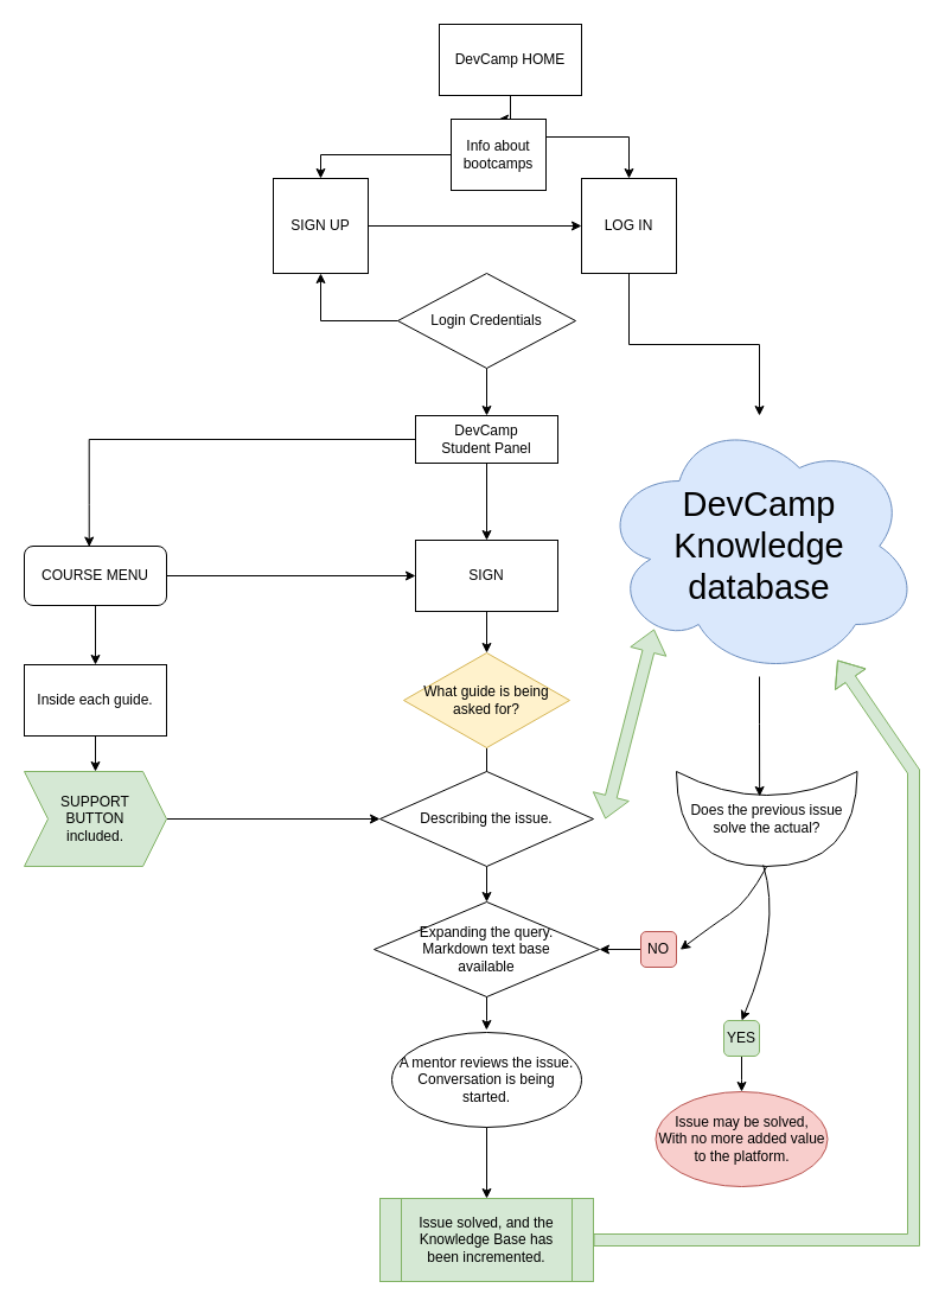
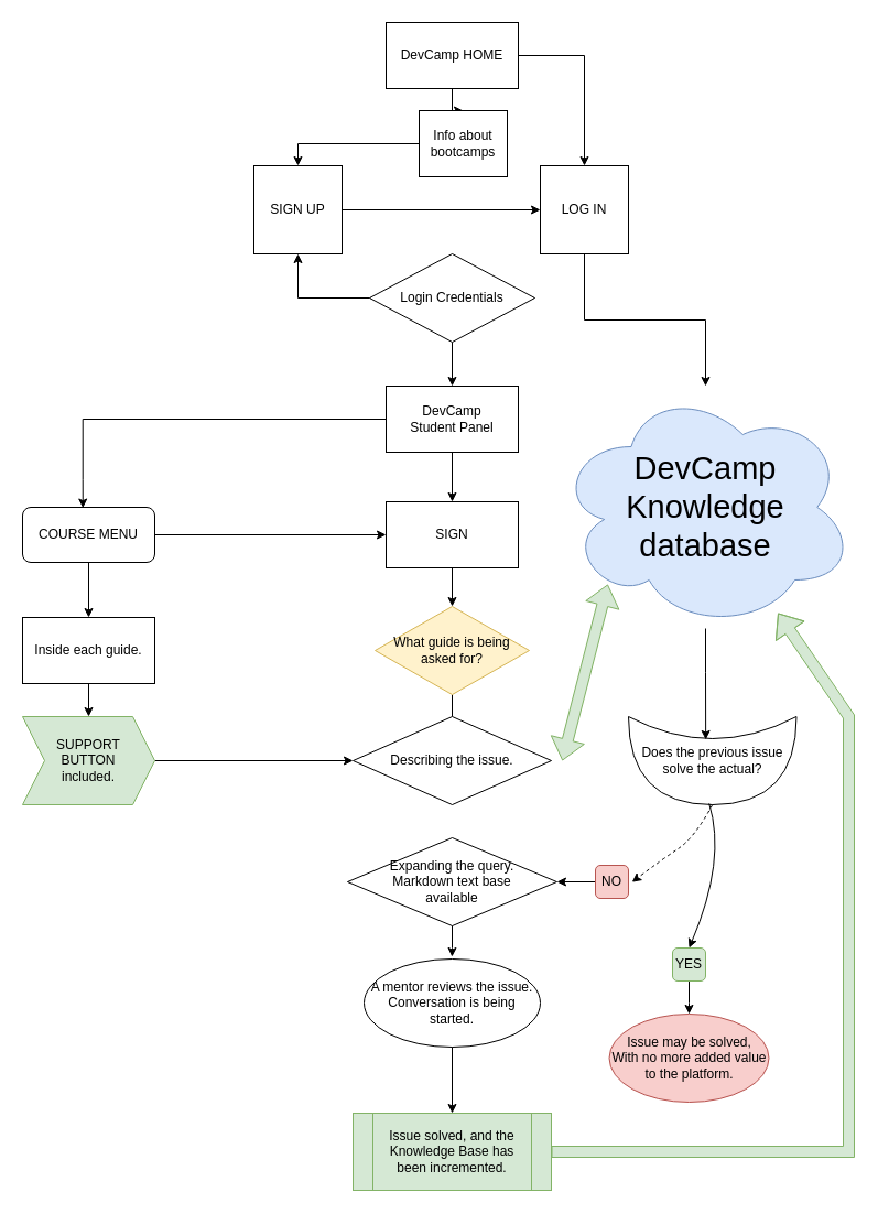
  <mxCell id="0" />
  <mxCell id="1" parent="0" />
  <mxCell id="2" style="edgeStyle=orthogonalEdgeStyle;rounded=0;orthogonalLoop=1;jettySize=auto;html=1;entryX=0.5;entryY=0;entryDx=0;entryDy=0;" edge="1" parent="1" source="4" target="20"><mxGeometry relative="1" as="geometry" /></mxCell>
  <mxCell id="3" style="edgeStyle=orthogonalEdgeStyle;rounded=0;orthogonalLoop=1;jettySize=auto;html=1;entryX=0.5;entryY=0;entryDx=0;entryDy=0;" edge="1" parent="1" source="4" target="8"><mxGeometry relative="1" as="geometry" /></mxCell>
- <mxCell id="4" value="DevCamp HOME" style="rounded=0;whiteSpace=wrap;html=1;" vertex="1" parent="1"><mxGeometry x="370" y="20" width="120" height="60" as="geometry" /></mxCell>
+ <mxCell id="4" value="DevCamp HOME" style="rounded=0;whiteSpace=wrap;html=1;" vertex="1" parent="1"><mxGeometry x="350" y="20" width="120" height="60" as="geometry" /></mxCell>
  <mxCell id="5" style="edgeStyle=orthogonalEdgeStyle;rounded=0;orthogonalLoop=1;jettySize=auto;html=1;entryX=0;entryY=0.5;entryDx=0;entryDy=0;" edge="1" parent="1" source="6" target="8"><mxGeometry relative="1" as="geometry"><mxPoint x="480" y="190" as="targetPoint" /></mxGeometry></mxCell>
  <mxCell id="6" value="SIGN UP" style="whiteSpace=wrap;html=1;aspect=fixed;" vertex="1" parent="1"><mxGeometry x="230" y="150" width="80" height="80" as="geometry" /></mxCell>
  <mxCell id="7" style="edgeStyle=orthogonalEdgeStyle;rounded=0;orthogonalLoop=1;jettySize=auto;html=1;exitX=0.5;exitY=1;exitDx=0;exitDy=0;" edge="1" parent="1" source="8" target="24"><mxGeometry relative="1" as="geometry" /></mxCell>
  <mxCell id="8" value="LOG IN" style="whiteSpace=wrap;html=1;aspect=fixed;" vertex="1" parent="1"><mxGeometry x="490" y="150" width="80" height="80" as="geometry" /></mxCell>
  <mxCell id="9" style="edgeStyle=orthogonalEdgeStyle;rounded=0;orthogonalLoop=1;jettySize=auto;html=1;exitX=0;exitY=0.5;exitDx=0;exitDy=0;entryX=0.5;entryY=1;entryDx=0;entryDy=0;" edge="1" parent="1" source="11" target="6"><mxGeometry relative="1" as="geometry" /></mxCell>
  <mxCell id="10" style="edgeStyle=orthogonalEdgeStyle;rounded=0;orthogonalLoop=1;jettySize=auto;html=1;exitX=0.5;exitY=1;exitDx=0;exitDy=0;entryX=0.5;entryY=0;entryDx=0;entryDy=0;" edge="1" parent="1" source="11" target="13"><mxGeometry relative="1" as="geometry" /></mxCell>
  <mxCell id="11" value="&lt;div&gt;Login Credentials&lt;/div&gt;" style="rhombus;whiteSpace=wrap;html=1;" vertex="1" parent="1"><mxGeometry x="335" y="230" width="150" height="80" as="geometry" /></mxCell>
  <mxCell id="12" style="edgeStyle=orthogonalEdgeStyle;rounded=0;orthogonalLoop=1;jettySize=auto;html=1;entryX=0.5;entryY=0;entryDx=0;entryDy=0;" edge="1" parent="1" source="13" target="18"><mxGeometry relative="1" as="geometry" /></mxCell>
- <mxCell id="13" value="DevCamp &lt;br&gt;Student Panel" style="rounded=0;whiteSpace=wrap;html=1;" vertex="1" parent="1"><mxGeometry x="350" y="350" width="120" height="40" as="geometry" /></mxCell>
+ <mxCell id="13" value="DevCamp &lt;br&gt;Student Panel" style="rounded=0;whiteSpace=wrap;html=1;" vertex="1" parent="1"><mxGeometry x="350" y="350" width="120" height="60" as="geometry" /></mxCell>
  <mxCell id="14" style="edgeStyle=orthogonalEdgeStyle;rounded=0;orthogonalLoop=1;jettySize=auto;html=1;" edge="1" parent="1" source="16" target="22"><mxGeometry relative="1" as="geometry" /></mxCell>
  <mxCell id="15" style="edgeStyle=orthogonalEdgeStyle;rounded=0;orthogonalLoop=1;jettySize=auto;html=1;entryX=0;entryY=0.5;entryDx=0;entryDy=0;" edge="1" parent="1" source="16" target="18"><mxGeometry relative="1" as="geometry" /></mxCell>
  <mxCell id="16" value="COURSE MENU" style="rounded=1;whiteSpace=wrap;html=1;" vertex="1" parent="1"><mxGeometry x="20" y="460" width="120" height="50" as="geometry" /></mxCell>
  <mxCell id="17" style="edgeStyle=orthogonalEdgeStyle;rounded=0;orthogonalLoop=1;jettySize=auto;html=1;entryX=0.5;entryY=0;entryDx=0;entryDy=0;" edge="1" parent="1" source="18" target="26"><mxGeometry relative="1" as="geometry" /></mxCell>
  <mxCell id="18" value="SIGN" style="rounded=0;whiteSpace=wrap;html=1;" vertex="1" parent="1"><mxGeometry x="350" y="455" width="120" height="60" as="geometry" /></mxCell>
  <mxCell id="19" style="edgeStyle=orthogonalEdgeStyle;rounded=0;orthogonalLoop=1;jettySize=auto;html=1;entryX=0.5;entryY=0;entryDx=0;entryDy=0;" edge="1" parent="1" source="20" target="6"><mxGeometry relative="1" as="geometry"><mxPoint x="160" y="120" as="targetPoint" /></mxGeometry></mxCell>
  <mxCell id="20" value="Info about bootcamps" style="rounded=0;whiteSpace=wrap;html=1;" vertex="1" parent="1"><mxGeometry x="380" y="100" width="80" height="60" as="geometry" /></mxCell>
  <mxCell id="21" style="edgeStyle=orthogonalEdgeStyle;rounded=0;orthogonalLoop=1;jettySize=auto;html=1;" edge="1" parent="1" source="22" target="28"><mxGeometry relative="1" as="geometry"><mxPoint x="180" y="590" as="targetPoint" /></mxGeometry></mxCell>
  <mxCell id="22" value="Inside each guide." style="rounded=0;whiteSpace=wrap;html=1;" vertex="1" parent="1"><mxGeometry x="20" y="560" width="120" height="60" as="geometry" /></mxCell>
  <mxCell id="23" style="edgeStyle=orthogonalEdgeStyle;rounded=0;orthogonalLoop=1;jettySize=auto;html=1;entryX=0.456;entryY=0.011;entryDx=0;entryDy=0;entryPerimeter=0;" edge="1" parent="1" source="13" target="16"><mxGeometry relative="1" as="geometry" /></mxCell>
  <mxCell id="24" value="&lt;font style=&quot;font-size: 29px;&quot;&gt;DevCamp &lt;br&gt;Knowledge database&lt;/font&gt;" style="ellipse;shape=cloud;whiteSpace=wrap;html=1;fillColor=#dae8fc;strokeColor=#6c8ebf;" vertex="1" parent="1"><mxGeometry x="505" y="350" width="270" height="220" as="geometry" /></mxCell>
  <mxCell id="25" style="edgeStyle=orthogonalEdgeStyle;rounded=0;orthogonalLoop=1;jettySize=auto;html=1;entryX=0.5;entryY=0;entryDx=0;entryDy=0;" edge="1" parent="1" source="26"><mxGeometry relative="1" as="geometry"><mxPoint x="410" y="670" as="targetPoint" /></mxGeometry></mxCell>
  <mxCell id="26" value="&lt;div&gt;What guide is being&lt;/div&gt;&lt;div&gt;asked for?&lt;br&gt;&lt;/div&gt;" style="rhombus;whiteSpace=wrap;html=1;fillColor=#fff2cc;strokeColor=#d6b656;" vertex="1" parent="1"><mxGeometry x="340" y="550" width="140" height="80" as="geometry" /></mxCell>
  <mxCell id="27" style="edgeStyle=orthogonalEdgeStyle;rounded=0;orthogonalLoop=1;jettySize=auto;html=1;entryX=0;entryY=0.5;entryDx=0;entryDy=0;" edge="1" parent="1" source="28" target="30"><mxGeometry relative="1" as="geometry" /></mxCell>
  <mxCell id="28" value="SUPPORT&lt;br&gt;&lt;div&gt;BUTTON&lt;/div&gt;&lt;div&gt;included.&lt;br&gt;&lt;/div&gt;" style="shape=step;perimeter=stepPerimeter;whiteSpace=wrap;html=1;fixedSize=1;fillColor=#d5e8d4;strokeColor=#82b366;" vertex="1" parent="1"><mxGeometry x="20" y="650" width="120" height="80" as="geometry" /></mxCell>
- <mxCell id="29" style="edgeStyle=orthogonalEdgeStyle;rounded=0;orthogonalLoop=1;jettySize=auto;html=1;entryX=0.5;entryY=0;entryDx=0;entryDy=0;" edge="1" parent="1" source="30" target="32"><mxGeometry relative="1" as="geometry" /></mxCell>
  <mxCell id="30" value="Describing the issue." style="rhombus;whiteSpace=wrap;html=1;" vertex="1" parent="1"><mxGeometry x="320" y="650" width="180" height="80" as="geometry" /></mxCell>
  <mxCell id="31" value="" style="shape=flexArrow;endArrow=classic;startArrow=classic;html=1;rounded=0;fillColor=#d5e8d4;strokeColor=#82b366;entryX=0.171;entryY=0.818;entryDx=0;entryDy=0;entryPerimeter=0;" edge="1" parent="1" target="24"><mxGeometry width="100" height="100" relative="1" as="geometry"><mxPoint x="510" y="690" as="sourcePoint" /><mxPoint x="590" y="520" as="targetPoint" /></mxGeometry></mxCell>
  <mxCell id="32" value="Expanding the query.&lt;br&gt;Markdown text base &lt;br&gt;available" style="rhombus;whiteSpace=wrap;html=1;" vertex="1" parent="1"><mxGeometry x="315" y="760" width="190" height="80" as="geometry" /></mxCell>
  <mxCell id="33" style="edgeStyle=orthogonalEdgeStyle;rounded=0;orthogonalLoop=1;jettySize=auto;html=1;" edge="1" parent="1" source="34" target="32"><mxGeometry relative="1" as="geometry" /></mxCell>
  <mxCell id="34" value="NO" style="rounded=1;whiteSpace=wrap;html=1;fillColor=#f8cecc;strokeColor=#b85450;" vertex="1" parent="1"><mxGeometry x="540" y="785" width="30" height="30" as="geometry" /></mxCell>
  <mxCell id="35" style="edgeStyle=orthogonalEdgeStyle;rounded=0;orthogonalLoop=1;jettySize=auto;html=1;entryX=0.5;entryY=0;entryDx=0;entryDy=0;" edge="1" parent="1" source="36"><mxGeometry relative="1" as="geometry"><mxPoint x="625" y="920" as="targetPoint" /></mxGeometry></mxCell>
  <mxCell id="36" value="YES" style="rounded=1;whiteSpace=wrap;html=1;fillColor=#d5e8d4;strokeColor=#82b366;" vertex="1" parent="1"><mxGeometry x="610" y="860" width="30" height="30" as="geometry" /></mxCell>
  <mxCell id="37" value="A mentor reviews the issue.&lt;br&gt;Conversation is being started." style="ellipse;whiteSpace=wrap;html=1;" vertex="1" parent="1"><mxGeometry x="330" y="870" width="160" height="80" as="geometry" /></mxCell>
  <mxCell id="38" style="edgeStyle=orthogonalEdgeStyle;rounded=0;orthogonalLoop=1;jettySize=auto;html=1;entryX=0.499;entryY=-0.025;entryDx=0;entryDy=0;entryPerimeter=0;" edge="1" parent="1" source="32" target="37"><mxGeometry relative="1" as="geometry" /></mxCell>
  <mxCell id="39" value="Does the previous issue solve the actual?" style="shape=xor;whiteSpace=wrap;html=1;direction=south;" vertex="1" parent="1"><mxGeometry x="570" y="650" width="152.5" height="80" as="geometry" /></mxCell>
  <mxCell id="40" value="" style="curved=1;endArrow=classic;html=1;rounded=0;entryX=0.5;entryY=0;entryDx=0;entryDy=0;exitX=0.986;exitY=0.52;exitDx=0;exitDy=0;exitPerimeter=0;" edge="1" parent="1" source="39" target="36"><mxGeometry width="50" height="50" relative="1" as="geometry"><mxPoint x="550" y="820" as="sourcePoint" /><mxPoint x="600" y="770" as="targetPoint" /><Array as="points"><mxPoint x="659" y="780" /></Array></mxGeometry></mxCell>
- <mxCell id="41" value="" style="curved=1;endArrow=classic;html=1;rounded=0;exitX=1;exitY=0.5;exitDx=0;exitDy=0;exitPerimeter=0;entryX=1.108;entryY=0.507;entryDx=0;entryDy=0;entryPerimeter=0;" edge="1" parent="1" source="39" target="34"><mxGeometry width="50" height="50" relative="1" as="geometry"><mxPoint x="520" y="750" as="sourcePoint" /><mxPoint x="620" y="810" as="targetPoint" /><Array as="points"><mxPoint x="630" y="760" /><mxPoint x="600" y="780" /></Array></mxGeometry></mxCell>
+ <mxCell id="41" value="" style="curved=1;endArrow=classic;html=1;rounded=0;exitX=1;exitY=0.5;exitDx=0;exitDy=0;exitPerimeter=0;entryX=1.108;entryY=0.507;entryDx=0;entryDy=0;entryPerimeter=0;dashed=1;" edge="1" parent="1" source="39" target="34"><mxGeometry width="50" height="50" relative="1" as="geometry"><mxPoint x="520" y="750" as="sourcePoint" /><mxPoint x="620" y="810" as="targetPoint" /><Array as="points"><mxPoint x="630" y="760" /><mxPoint x="600" y="780" /></Array></mxGeometry></mxCell>
  <mxCell id="42" value="&lt;div&gt;Issue solved, and the&lt;br&gt;&lt;/div&gt;&lt;div&gt;Knowledge Base has been incremented.&lt;br&gt;&lt;/div&gt;" style="shape=process;whiteSpace=wrap;html=1;backgroundOutline=1;fillColor=#d5e8d4;strokeColor=#82b366;" vertex="1" parent="1"><mxGeometry x="320" y="1010" width="180" height="70" as="geometry" /></mxCell>
  <mxCell id="43" value="Issue may be solved, &lt;br&gt;With no more added value to the platform." style="ellipse;whiteSpace=wrap;html=1;fillColor=#f8cecc;strokeColor=#b85450;" vertex="1" parent="1"><mxGeometry x="552.5" y="920" width="145" height="80" as="geometry" /></mxCell>
  <mxCell id="44" value="" style="endArrow=classic;html=1;rounded=0;entryX=0.5;entryY=0;entryDx=0;entryDy=0;exitX=0.5;exitY=1;exitDx=0;exitDy=0;" edge="1" parent="1" source="37" target="42"><mxGeometry width="50" height="50" relative="1" as="geometry"><mxPoint x="500" y="970" as="sourcePoint" /><mxPoint x="550" y="920" as="targetPoint" /></mxGeometry></mxCell>
  <mxCell id="45" value="" style="shape=flexArrow;endArrow=classic;html=1;rounded=0;exitX=1;exitY=0.5;exitDx=0;exitDy=0;fillColor=#d5e8d4;strokeColor=#82b366;" edge="1" parent="1" source="42" target="24"><mxGeometry width="50" height="50" relative="1" as="geometry"><mxPoint x="540" y="1080" as="sourcePoint" /><mxPoint x="770" y="530" as="targetPoint" /><Array as="points"><mxPoint x="770" y="1045" /><mxPoint x="770" y="650" /></Array></mxGeometry></mxCell>
  <mxCell id="46" style="edgeStyle=orthogonalEdgeStyle;rounded=0;orthogonalLoop=1;jettySize=auto;html=1;entryX=0.262;entryY=0.54;entryDx=0;entryDy=0;entryPerimeter=0;" edge="1" parent="1" source="24" target="39"><mxGeometry relative="1" as="geometry" /></mxCell>
